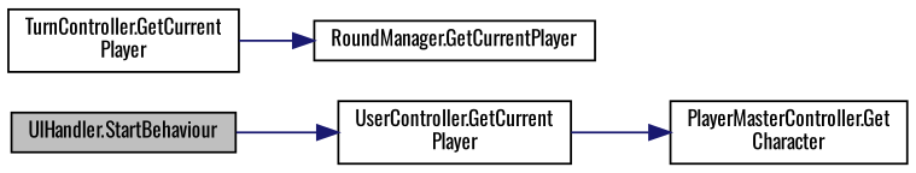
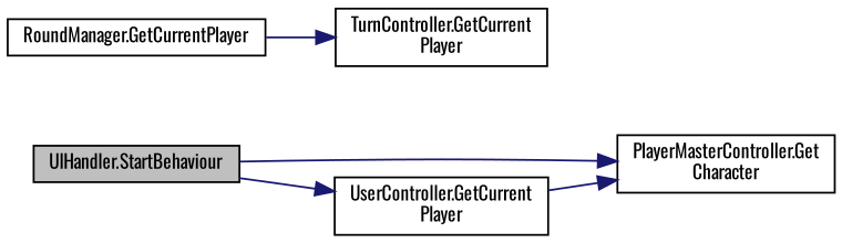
  digraph {
    fontname=Oswald
    rankdir=LR
    node [color=black fillcolor=white fontname=Oswald fontsize=10 shape=record style=filled]
    edge [color=midnightblue fontname=Oswald fontsize=10 labelfontname=Helvetica labelfontsize=10 style=solid]
    n1 [fillcolor=grey75 fontcolor=black height=0.2 label="UIHandler.StartBehaviour" width=0.4]
    n2 [height=0.2 label="PlayerMasterController.Get\lCharacter" width=0.4]
    n3 [height=0.2 label="UserController.GetCurrent\lPlayer" width=0.4]
    n4 [height=0.2 label="RoundManager.GetCurrentPlayer" width=0.4]
    n5 [height=0.2 label="TurnController.GetCurrent\lPlayer" width=0.4]
+   n1 -> n2
    n1 -> n3
    n3 -> n2
-   n5 -> n4
+   n4 -> n5
  }
